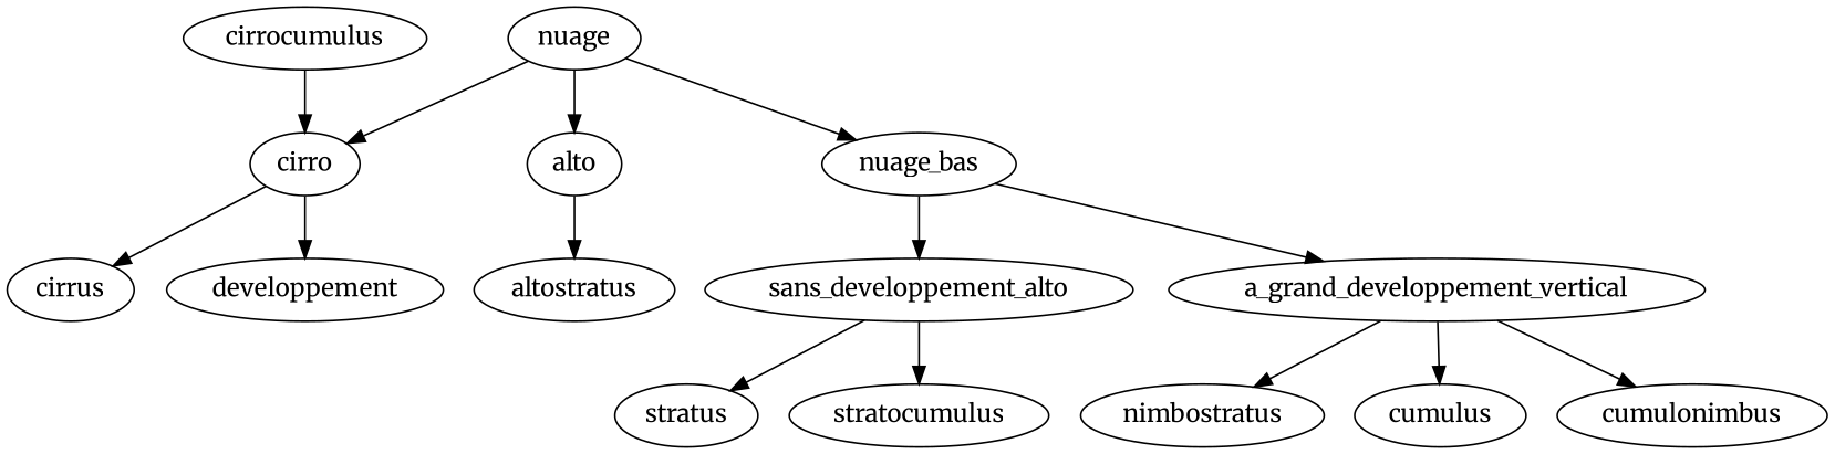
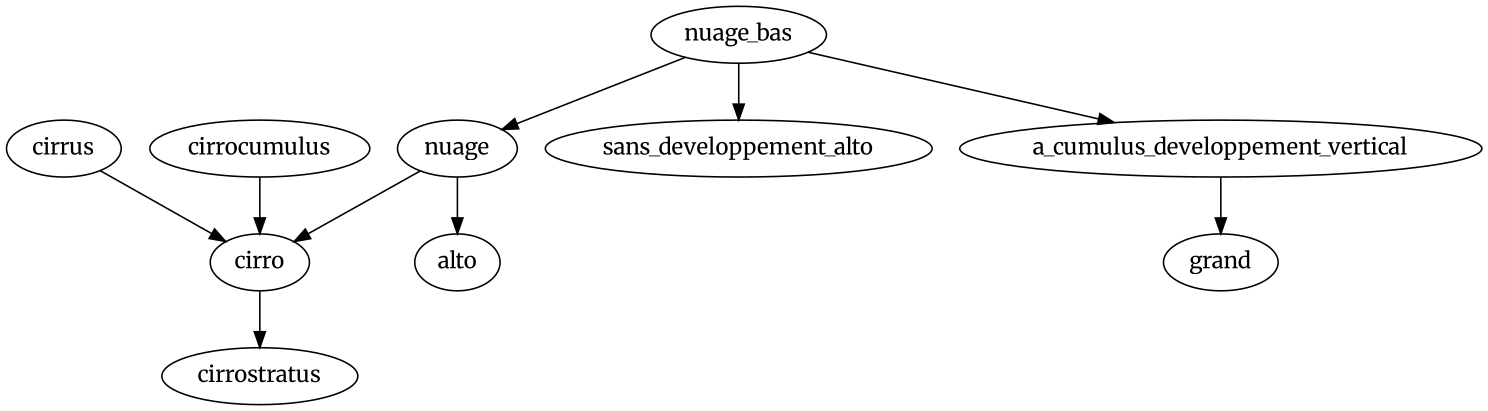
  digraph {
    fontname=Merriweather
    node [fontname=Merriweather]
    edge [fontname=Merriweather]
    nuage
    cirro
    alto
    nuage_bas
    cirrus
-   cirrostratus [label=developpement]
-   altostratus
+   cirrostratus
    n8 [label=sans_developpement_alto]
-   a_grand_developpement_vertical
+   a_grand_developpement_vertical [label=a_cumulus_developpement_vertical]
    cirrocumulus
-   stratus
-   stratocumulus
-   nimbostratus
-   cumulus
-   cumulonimbus
+   cumulonimbus [label=grand]
    nuage -> cirro
    nuage -> alto
-   nuage -> nuage_bas
-   cirro -> cirrus
+   nuage_bas -> nuage
+   cirrus -> cirro
    cirro -> cirrostratus
-   alto -> altostratus
    nuage_bas -> n8
    nuage_bas -> a_grand_developpement_vertical
-   n8 -> stratus
-   n8 -> stratocumulus
-   a_grand_developpement_vertical -> nimbostratus
-   a_grand_developpement_vertical -> cumulus
    a_grand_developpement_vertical -> cumulonimbus
    cirrocumulus -> cirro
  }
